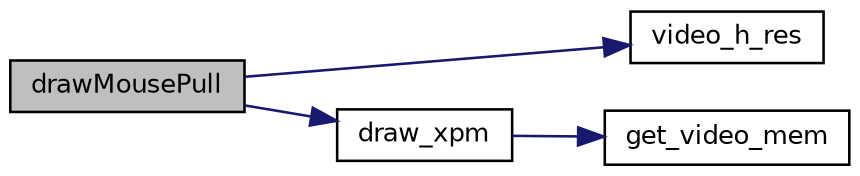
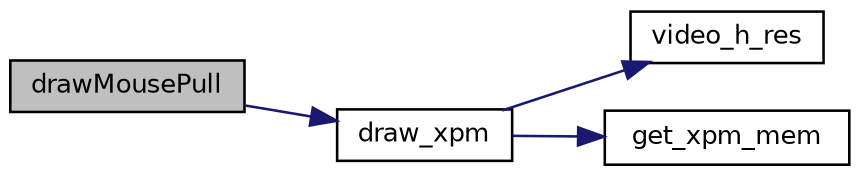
  digraph {
    rankdir=LR
    node [color=black fontname=Helvetica fontsize=10 shape=record]
    edge [color=midnightblue fontname=Helvetica fontsize=10 labelfontname=Helvetica labelfontsize=10 style=solid]
    n1 [fillcolor=grey75 fontcolor=black height=0.2 label=drawMousePull style=filled width=0.4]
    n2 [height=0.2 label=draw_xpm width=0.4]
    n3 [height=0.2 label=video_h_res width=0.4]
-   n4 [height=0.2 label=get_video_mem width=0.4]
+   n4 [height=0.2 label=get_xpm_mem width=0.4]
    n1 -> n2
-   n1 -> n3
+   n2 -> n3
    n2 -> n4
  }
